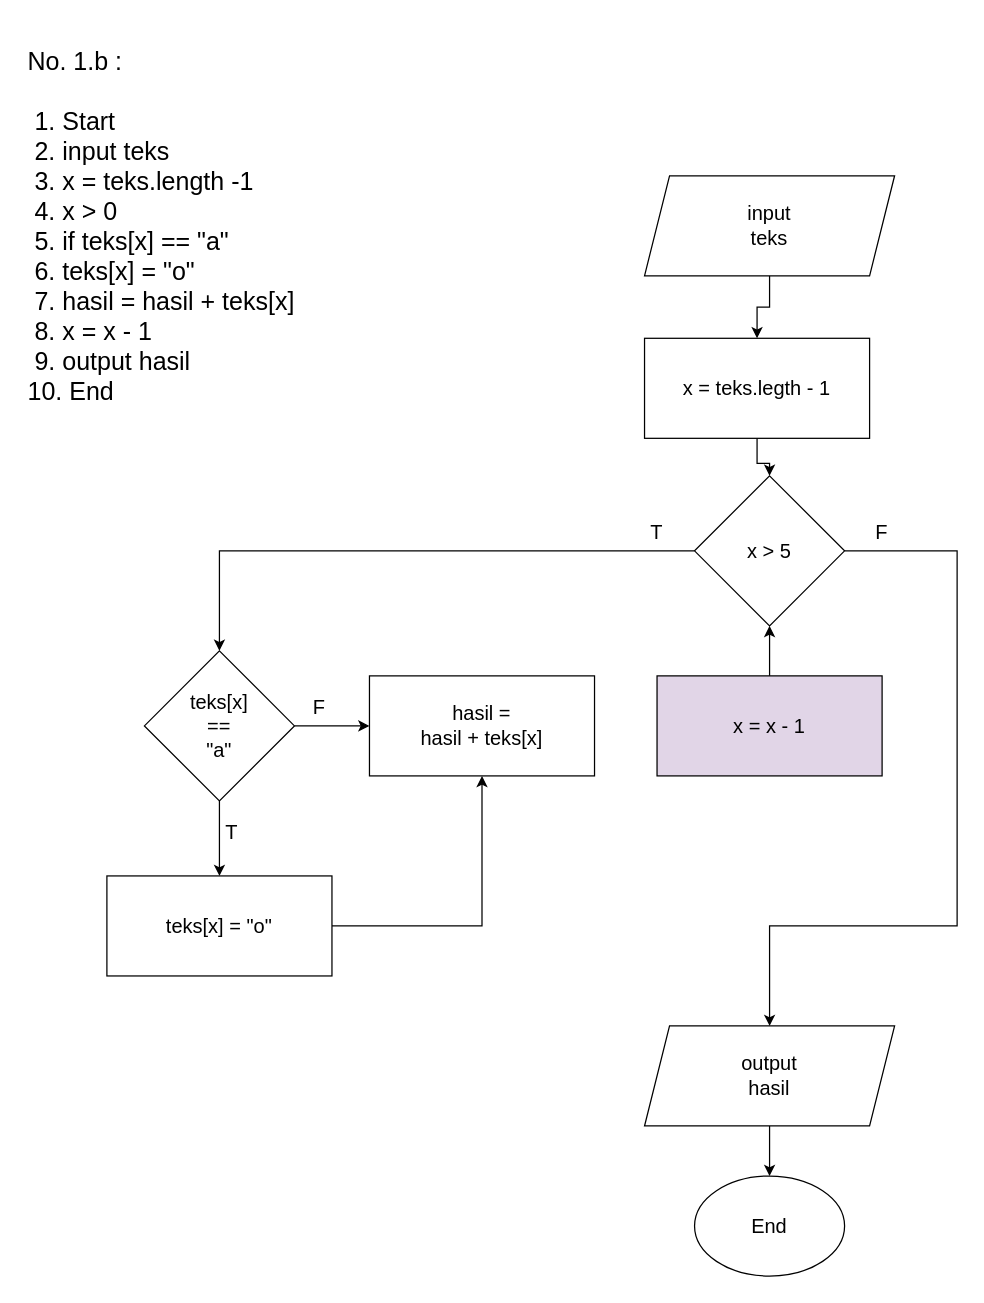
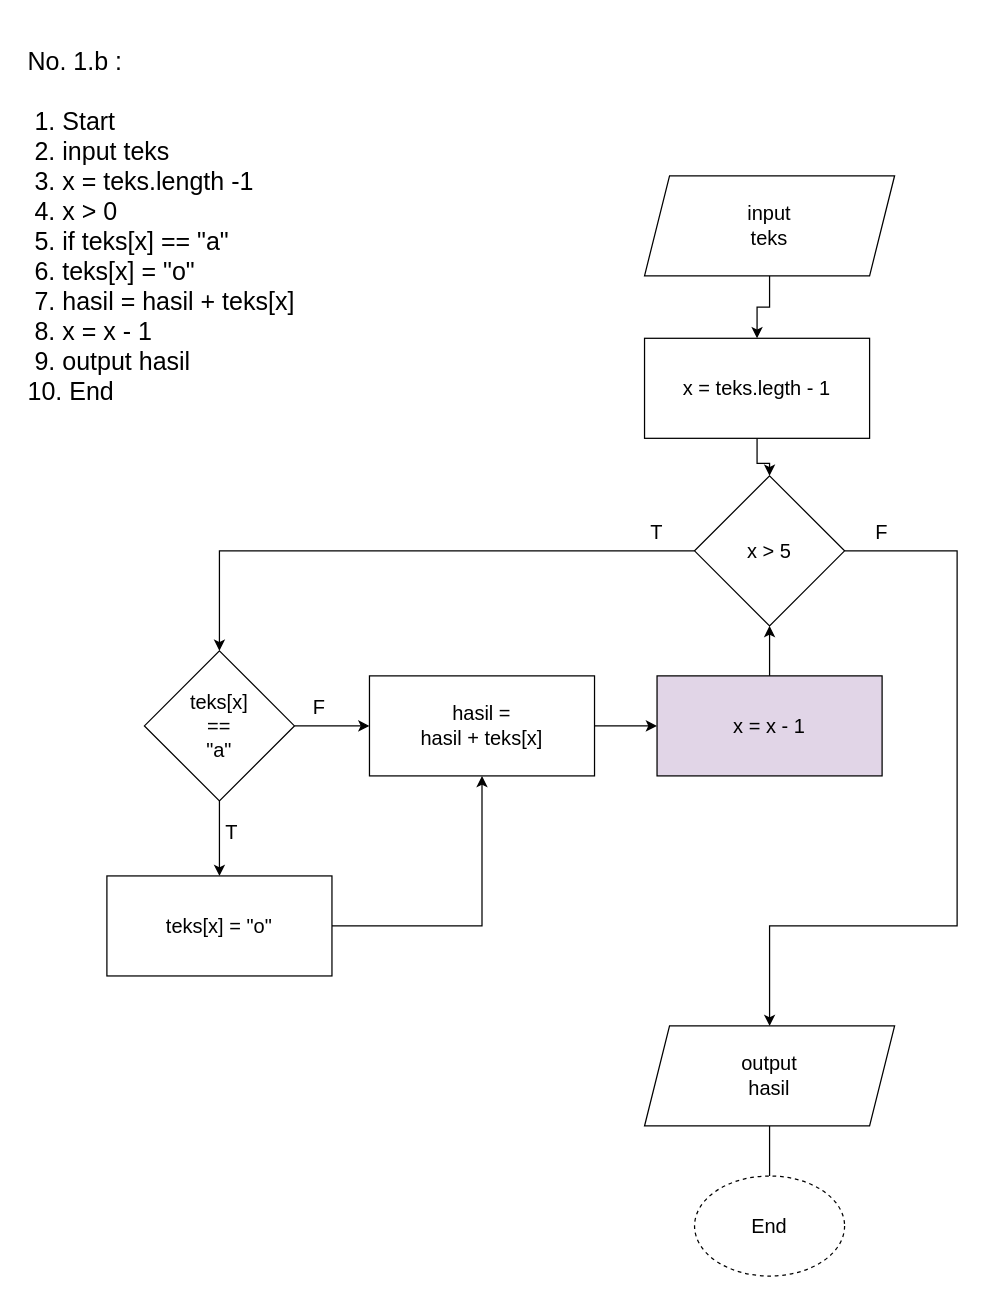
  <mxCell id="0" />
  <mxCell id="1" parent="0" />
  <mxCell id="2" value="No. 1.b :&lt;br&gt;&lt;br style=&quot;border-color: var(--border-color); font-size: 20px;&quot;&gt;&lt;span style=&quot;font-size: 20px;&quot;&gt;&amp;nbsp;1. Start&lt;/span&gt;&lt;br style=&quot;border-color: var(--border-color); font-size: 20px;&quot;&gt;&lt;span style=&quot;font-size: 20px;&quot;&gt;&amp;nbsp;2. input teks&lt;/span&gt;&lt;br style=&quot;border-color: var(--border-color); font-size: 20px;&quot;&gt;&lt;span style=&quot;font-size: 20px;&quot;&gt;&amp;nbsp;3. x = teks.length -1&lt;/span&gt;&lt;br style=&quot;border-color: var(--border-color); font-size: 20px;&quot;&gt;&lt;span style=&quot;font-size: 20px;&quot;&gt;&amp;nbsp;4. x &amp;gt; 0&lt;/span&gt;&lt;br style=&quot;border-color: var(--border-color); font-size: 20px;&quot;&gt;&lt;span style=&quot;font-size: 20px;&quot;&gt;&amp;nbsp;5. if teks[x] == &quot;a&quot;&lt;/span&gt;&lt;br style=&quot;border-color: var(--border-color); font-size: 20px;&quot;&gt;&lt;span style=&quot;font-size: 20px;&quot;&gt;&amp;nbsp;6. teks[x] = &quot;o&quot;&lt;/span&gt;&lt;br style=&quot;border-color: var(--border-color); font-size: 20px;&quot;&gt;&lt;span style=&quot;font-size: 20px;&quot;&gt;&amp;nbsp;7. hasil = hasil + teks[x]&lt;br&gt;&amp;nbsp;8. x = x - 1&lt;/span&gt;&lt;br style=&quot;border-color: var(--border-color); font-size: 20px;&quot;&gt;&lt;span style=&quot;font-size: 20px;&quot;&gt;&amp;nbsp;9. output hasil&lt;/span&gt;&lt;br style=&quot;border-color: var(--border-color); font-size: 20px;&quot;&gt;&lt;span style=&quot;font-size: 20px;&quot;&gt;10. End&lt;/span&gt;" style="text;html=1;strokeColor=none;fillColor=none;align=left;verticalAlign=middle;whiteSpace=wrap;rounded=0;fontSize=20;" parent="1" vertex="1"><mxGeometry x="20" y="20" width="410" height="320" as="geometry" /></mxCell>
  <mxCell id="3" value="" style="edgeStyle=orthogonalEdgeStyle;rounded=0;orthogonalLoop=1;jettySize=auto;html=1;fontSize=16;" parent="1" source="4" target="6" edge="1"><mxGeometry relative="1" as="geometry" /></mxCell>
  <mxCell id="4" value="input&lt;br style=&quot;font-size: 16px;&quot;&gt;teks" style="shape=parallelogram;perimeter=parallelogramPerimeter;whiteSpace=wrap;html=1;fixedSize=1;fontSize=16;" parent="1" vertex="1"><mxGeometry x="515" y="140" width="200" height="80" as="geometry" /></mxCell>
  <mxCell id="5" value="" style="edgeStyle=orthogonalEdgeStyle;rounded=0;orthogonalLoop=1;jettySize=auto;html=1;fontSize=16;entryX=0.5;entryY=0;entryDx=0;entryDy=0;" parent="1" source="6" target="7" edge="1"><mxGeometry relative="1" as="geometry" /></mxCell>
  <mxCell id="6" value="x = teks.legth - 1" style="rounded=0;whiteSpace=wrap;html=1;fontSize=16;" parent="1" vertex="1"><mxGeometry x="515" y="270" width="180" height="80" as="geometry" /></mxCell>
  <mxCell id="7" value="x &amp;gt; 5" style="rhombus;whiteSpace=wrap;html=1;fontSize=16;" parent="1" vertex="1"><mxGeometry x="555" y="380" width="120" height="120" as="geometry" /></mxCell>
  <mxCell id="8" value="" style="edgeStyle=orthogonalEdgeStyle;rounded=0;orthogonalLoop=1;jettySize=auto;html=1;fontSize=16;" parent="1" source="10" target="11" edge="1"><mxGeometry relative="1" as="geometry" /></mxCell>
  <mxCell id="9" value="" style="edgeStyle=orthogonalEdgeStyle;rounded=0;orthogonalLoop=1;jettySize=auto;html=1;fontSize=16;" parent="1" source="10" target="13" edge="1"><mxGeometry relative="1" as="geometry" /></mxCell>
  <mxCell id="10" value="teks[x]&lt;br style=&quot;font-size: 16px;&quot;&gt;==&lt;br style=&quot;font-size: 16px;&quot;&gt;&quot;a&quot;" style="rhombus;whiteSpace=wrap;html=1;fontSize=16;" parent="1" vertex="1"><mxGeometry x="115" y="520" width="120" height="120" as="geometry" /></mxCell>
  <mxCell id="11" value="teks[x] = &quot;o&quot;" style="rounded=0;whiteSpace=wrap;html=1;fontSize=16;" parent="1" vertex="1"><mxGeometry x="85" y="700" width="180" height="80" as="geometry" /></mxCell>
+ <mxCell id="12" style="edgeStyle=orthogonalEdgeStyle;rounded=0;orthogonalLoop=1;jettySize=auto;html=1;entryX=0;entryY=0.5;entryDx=0;entryDy=0;" edge="1" parent="1" source="13" target="25"><mxGeometry relative="1" as="geometry" /></mxCell>
  <mxCell id="13" value="hasil =&lt;br style=&quot;font-size: 16px;&quot;&gt;hasil + teks[x]" style="rounded=0;whiteSpace=wrap;html=1;fontSize=16;" parent="1" vertex="1"><mxGeometry x="295" y="540" width="180" height="80" as="geometry" /></mxCell>
- <mxCell id="14" value="" style="edgeStyle=orthogonalEdgeStyle;rounded=0;orthogonalLoop=1;jettySize=auto;html=1;fontSize=16;" parent="1" source="15" target="16" edge="1"><mxGeometry relative="1" as="geometry" /></mxCell>
+ <mxCell id="14" value="" style="edgeStyle=orthogonalEdgeStyle;rounded=0;orthogonalLoop=1;jettySize=auto;html=1;fontSize=16;endArrow=none;" parent="1" source="15" target="16" edge="1"><mxGeometry relative="1" as="geometry" /></mxCell>
  <mxCell id="15" value="output&lt;br&gt;hasil" style="shape=parallelogram;perimeter=parallelogramPerimeter;whiteSpace=wrap;html=1;fixedSize=1;fontSize=16;" parent="1" vertex="1"><mxGeometry x="515" y="820" width="200" height="80" as="geometry" /></mxCell>
- <mxCell id="16" value="End" style="ellipse;whiteSpace=wrap;html=1;fontSize=16;" parent="1" vertex="1"><mxGeometry x="555" y="940" width="120" height="80" as="geometry" /></mxCell>
+ <mxCell id="16" value="End" style="ellipse;whiteSpace=wrap;html=1;fontSize=16;dashed=1;" parent="1" vertex="1"><mxGeometry x="555" y="940" width="120" height="80" as="geometry" /></mxCell>
  <mxCell id="17" value="" style="endArrow=classic;html=1;rounded=0;fontSize=16;exitX=0;exitY=0.5;exitDx=0;exitDy=0;entryX=0.5;entryY=0;entryDx=0;entryDy=0;" parent="1" source="7" target="10" edge="1"><mxGeometry width="50" height="50" relative="1" as="geometry"><mxPoint x="385" y="510" as="sourcePoint" /><mxPoint x="435" y="460" as="targetPoint" /><Array as="points"><mxPoint x="175" y="440" /></Array></mxGeometry></mxCell>
  <mxCell id="18" value="" style="endArrow=classic;html=1;rounded=0;fontSize=16;exitX=1;exitY=0.5;exitDx=0;exitDy=0;entryX=0.5;entryY=1;entryDx=0;entryDy=0;" parent="1" source="11" target="13" edge="1"><mxGeometry width="50" height="50" relative="1" as="geometry"><mxPoint x="315" y="510" as="sourcePoint" /><mxPoint x="365" y="460" as="targetPoint" /><Array as="points"><mxPoint x="385" y="740" /></Array></mxGeometry></mxCell>
  <mxCell id="19" value="" style="endArrow=classic;html=1;rounded=0;fontSize=16;entryX=0.5;entryY=0;entryDx=0;entryDy=0;exitX=1;exitY=0.5;exitDx=0;exitDy=0;" parent="1" source="7" target="15" edge="1"><mxGeometry width="50" height="50" relative="1" as="geometry"><mxPoint x="385" y="510" as="sourcePoint" /><mxPoint x="435" y="460" as="targetPoint" /><Array as="points"><mxPoint x="765" y="440" /><mxPoint x="765" y="740" /><mxPoint x="615" y="740" /></Array></mxGeometry></mxCell>
  <mxCell id="20" value="T" style="text;html=1;strokeColor=none;fillColor=none;align=center;verticalAlign=middle;whiteSpace=wrap;rounded=0;fontSize=16;" parent="1" vertex="1"><mxGeometry x="495" y="410" width="60" height="30" as="geometry" /></mxCell>
  <mxCell id="21" value="T" style="text;html=1;strokeColor=none;fillColor=none;align=center;verticalAlign=middle;whiteSpace=wrap;rounded=0;fontSize=16;" parent="1" vertex="1"><mxGeometry x="155" y="650" width="60" height="30" as="geometry" /></mxCell>
  <mxCell id="22" value="F" style="text;html=1;strokeColor=none;fillColor=none;align=center;verticalAlign=middle;whiteSpace=wrap;rounded=0;fontSize=16;" parent="1" vertex="1"><mxGeometry x="225" y="550" width="60" height="30" as="geometry" /></mxCell>
  <mxCell id="23" value="F" style="text;html=1;strokeColor=none;fillColor=none;align=center;verticalAlign=middle;whiteSpace=wrap;rounded=0;fontSize=16;" parent="1" vertex="1"><mxGeometry x="675" y="410" width="60" height="30" as="geometry" /></mxCell>
  <mxCell id="24" value="" style="edgeStyle=orthogonalEdgeStyle;rounded=0;orthogonalLoop=1;jettySize=auto;html=1;entryX=0.5;entryY=1;entryDx=0;entryDy=0;" edge="1" parent="1" source="25" target="7"><mxGeometry relative="1" as="geometry" /></mxCell>
  <mxCell id="25" value="x = x - 1" style="rounded=0;whiteSpace=wrap;html=1;fontSize=16;fillColor=#e1d5e7;" vertex="1" parent="1"><mxGeometry x="525" y="540" width="180" height="80" as="geometry" /></mxCell>
